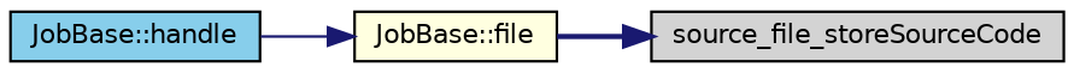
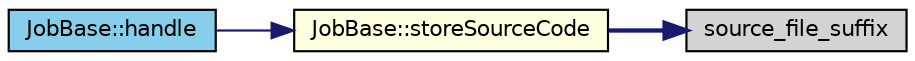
  digraph {
    rankdir=RL
    node [color=black fontname=Helvetica fontsize=10 shape=record style=filled]
    edge [color=midnightblue dir=back fontname=Helvetica fontsize=10 labelfontname=Helvetica labelfontsize=10]
-   n1 [fillcolor=lightgrey fontcolor=black height=0.2 label=source_file_storeSourceCode width=0.4]
-   n2 [fillcolor=lightyellow height=0.2 label="JobBase::file" width=0.4]
+   n1 [fillcolor=lightgrey fontcolor=black height=0.2 label=source_file_suffix width=0.4]
+   n2 [fillcolor=lightyellow height=0.2 label="JobBase::storeSourceCode" width=0.4]
    n3 [fillcolor=skyblue height=0.2 label="JobBase::handle" width=0.4]
    n1 -> n2 [style=bold]
    n2 -> n3 [style=solid]
  }
